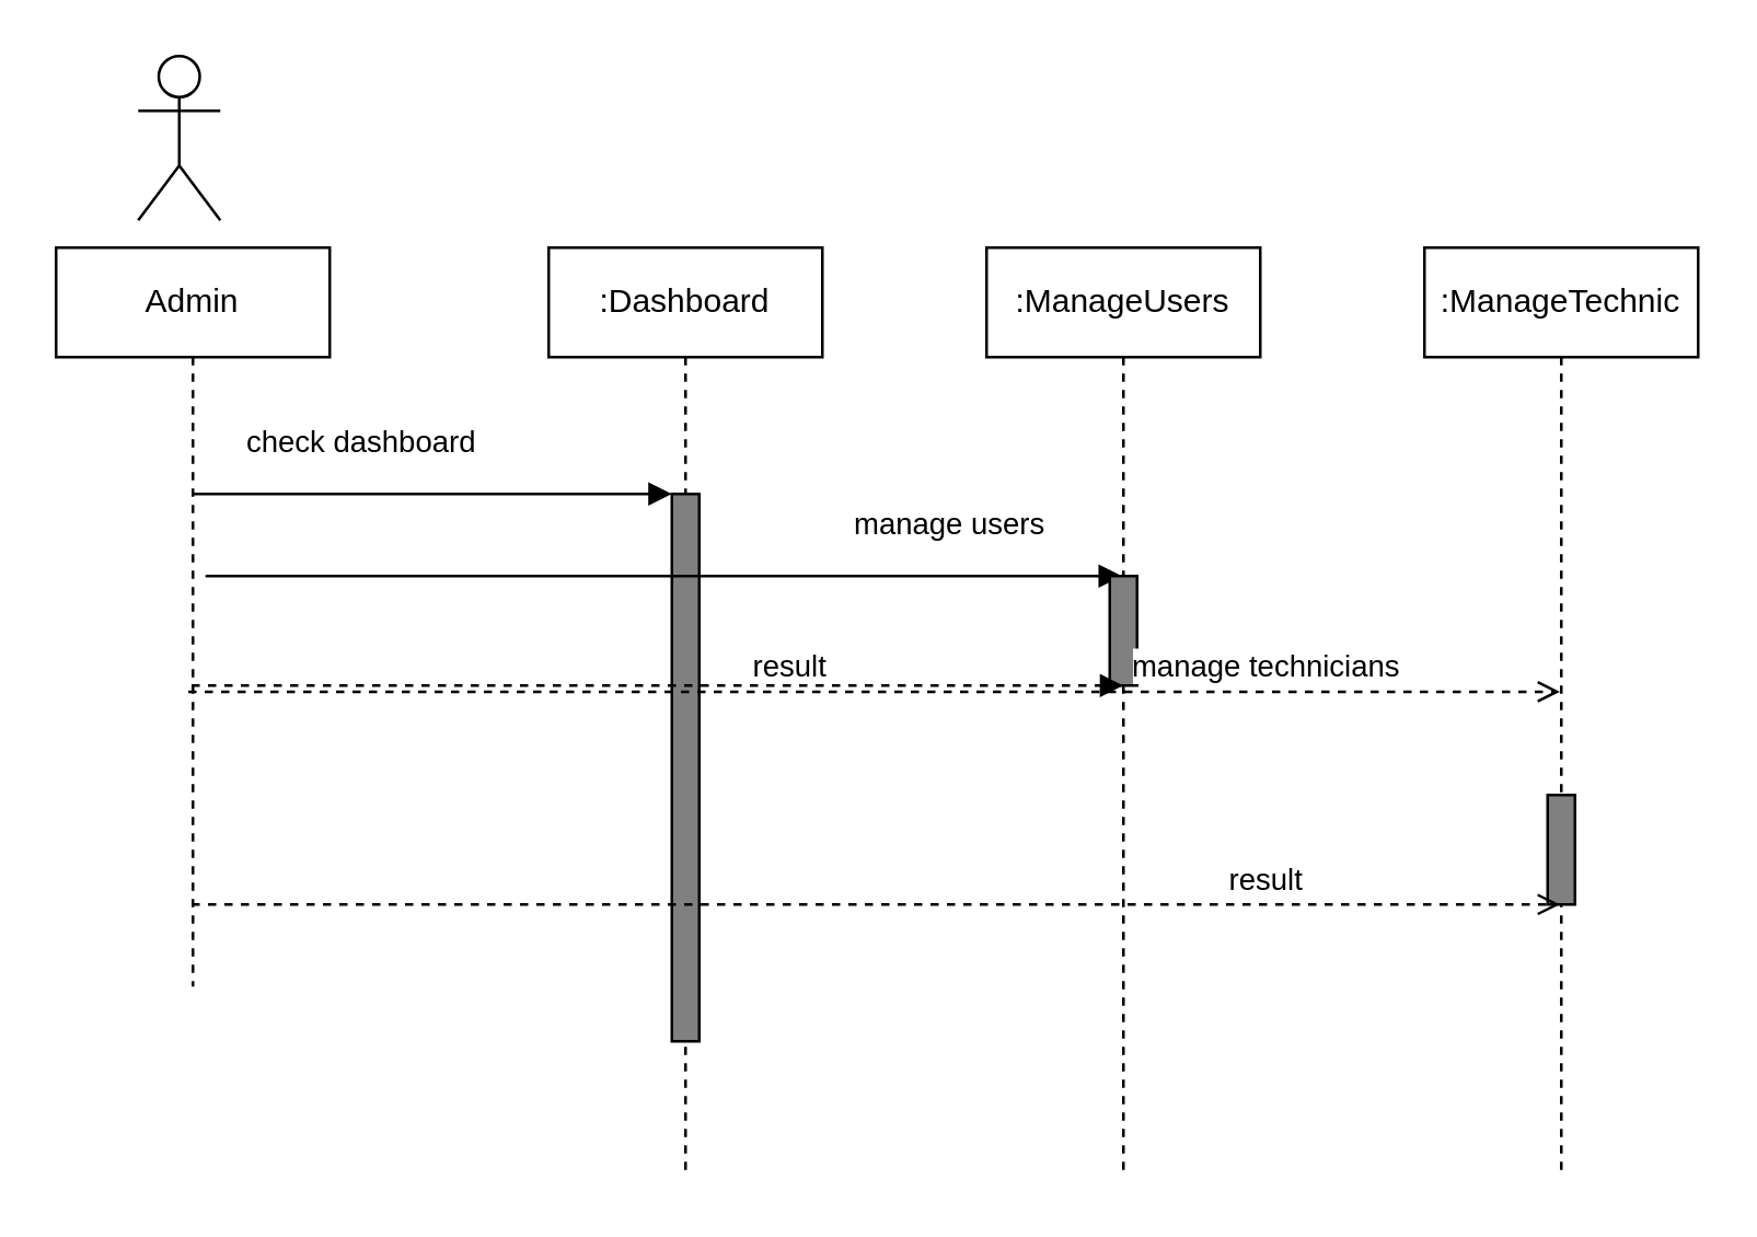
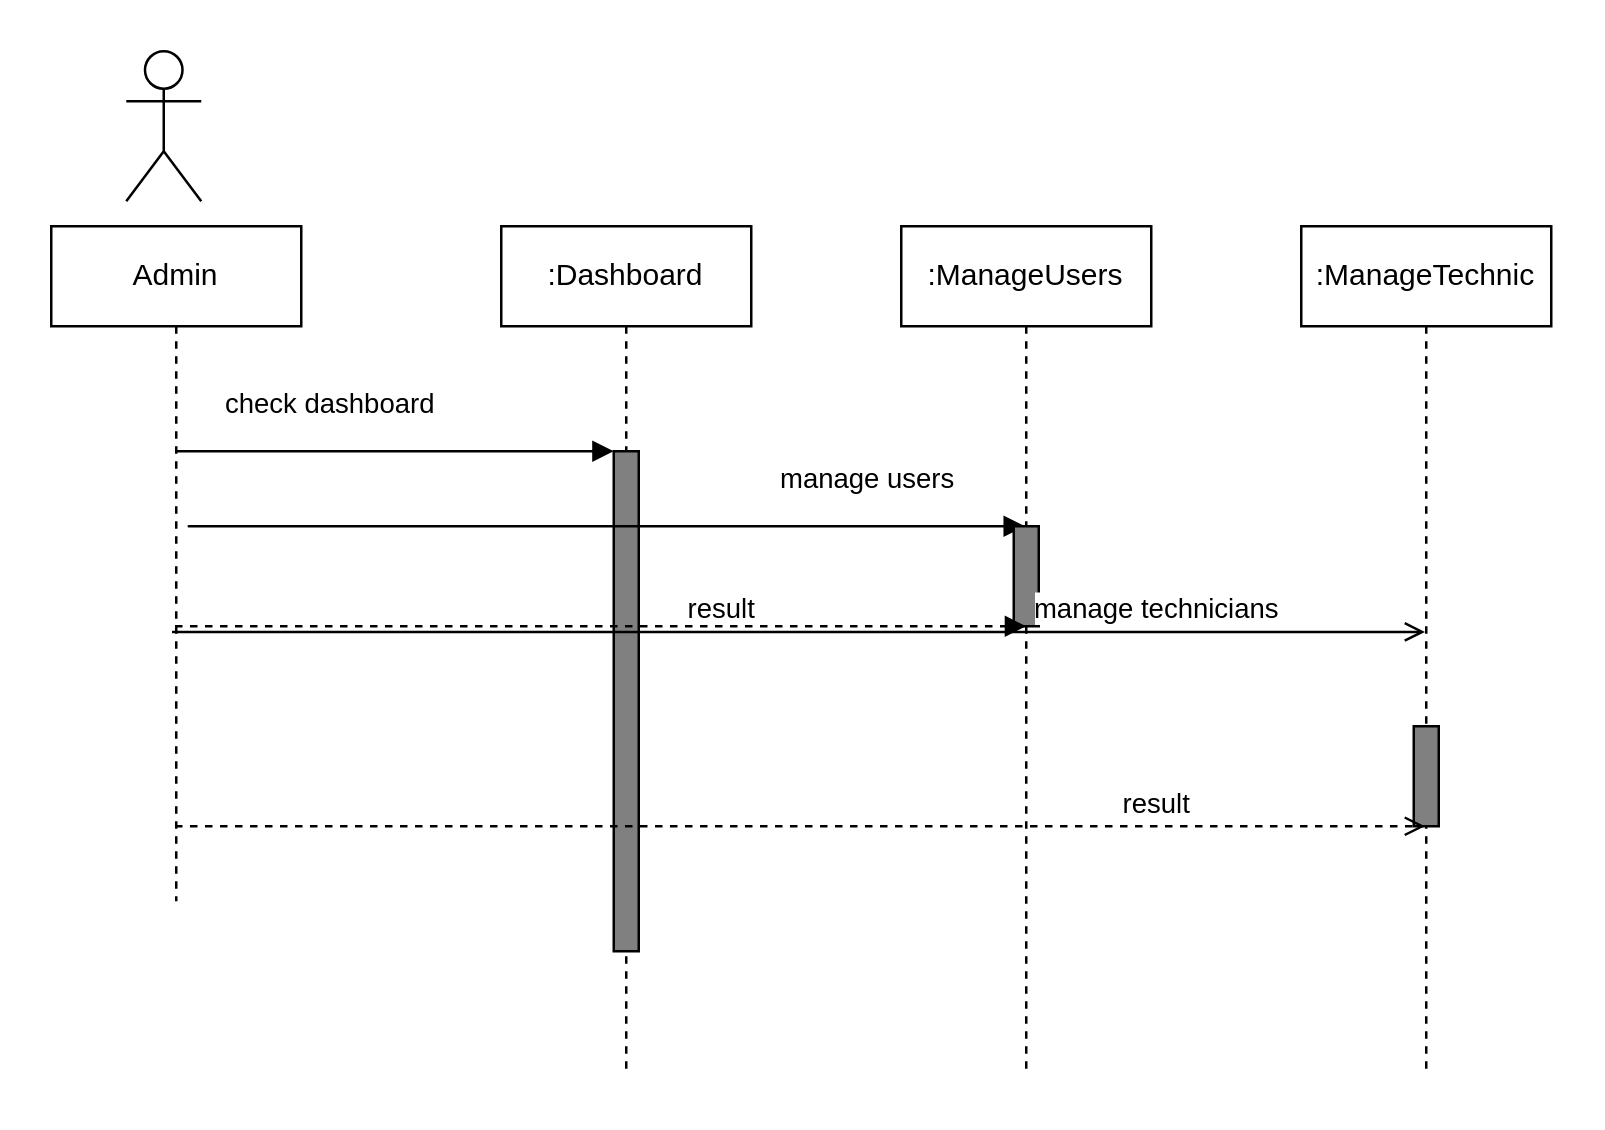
  <mxCell id="0" />
  <mxCell id="1" parent="0" />
  <mxCell id="2" value="Admin" style="shape=umlLifeline;perimeter=lifelinePerimeter;whiteSpace=wrap;html=1;container=1;collapsible=0;recursiveResize=0;outlineConnect=0;" vertex="1" parent="1"><mxGeometry x="20" y="90" width="100" height="270" as="geometry" /></mxCell>
  <mxCell id="3" value=":Dashboard" style="shape=umlLifeline;perimeter=lifelinePerimeter;whiteSpace=wrap;html=1;container=1;collapsible=0;recursiveResize=0;outlineConnect=0;" vertex="1" parent="1"><mxGeometry x="200" y="90" width="100" height="340" as="geometry" /></mxCell>
  <mxCell id="4" value="" style="html=1;points=[];perimeter=orthogonalPerimeter;fillColor=#808080;" vertex="1" parent="3"><mxGeometry x="45" y="90" width="10" height="200" as="geometry" /></mxCell>
  <mxCell id="5" value="check dashboard" style="html=1;verticalAlign=bottom;labelBackgroundColor=none;endArrow=block;endFill=1;endSize=6;align=left;" edge="1" parent="3" source="2"><mxGeometry x="-0.795" y="10" relative="1" as="geometry"><mxPoint x="-90" y="90" as="sourcePoint" /><mxPoint x="45" y="90" as="targetPoint" /><mxPoint as="offset" /></mxGeometry></mxCell>
  <mxCell id="6" value="manage users" style="html=1;verticalAlign=bottom;labelBackgroundColor=none;endArrow=block;endFill=1;endSize=6;align=left;" edge="1" parent="3" target="7"><mxGeometry x="0.621" y="10" relative="1" as="geometry"><mxPoint x="55" y="120" as="sourcePoint" /><mxPoint x="200.5" y="120" as="targetPoint" /><mxPoint as="offset" /><Array as="points"><mxPoint x="-130" y="120" /></Array></mxGeometry></mxCell>
  <mxCell id="7" value=":ManageUsers" style="shape=umlLifeline;perimeter=lifelinePerimeter;whiteSpace=wrap;html=1;container=1;collapsible=0;recursiveResize=0;outlineConnect=0;" vertex="1" parent="1"><mxGeometry x="360" y="90" width="100" height="340" as="geometry" /></mxCell>
  <mxCell id="8" value="" style="html=1;points=[];perimeter=orthogonalPerimeter;fillColor=#808080;" vertex="1" parent="7"><mxGeometry x="45" y="120" width="10" height="40" as="geometry" /></mxCell>
  <mxCell id="9" value=":ManageTechnic" style="shape=umlLifeline;perimeter=lifelinePerimeter;whiteSpace=wrap;html=1;container=1;collapsible=0;recursiveResize=0;outlineConnect=0;" vertex="1" parent="1"><mxGeometry x="520" y="90" width="100" height="340" as="geometry" /></mxCell>
  <mxCell id="10" value="" style="html=1;points=[];perimeter=orthogonalPerimeter;fillColor=#808080;" vertex="1" parent="9"><mxGeometry x="45" y="200" width="10" height="40" as="geometry" /></mxCell>
  <mxCell id="11" value="" style="html=1;verticalAlign=bottom;labelBackgroundColor=none;endArrow=block;endFill=1;dashed=1;" edge="1" parent="1" source="2"><mxGeometry width="160" relative="1" as="geometry"><mxPoint x="120" y="250" as="sourcePoint" /><mxPoint x="410" y="250" as="targetPoint" /></mxGeometry></mxCell>
  <mxCell id="12" value="result" style="edgeLabel;html=1;align=center;verticalAlign=middle;resizable=0;points=[];" vertex="1" connectable="0" parent="11"><mxGeometry x="0.281" y="8" relative="1" as="geometry"><mxPoint as="offset" /></mxGeometry></mxCell>
- <mxCell id="13" value="" style="html=1;verticalAlign=bottom;labelBackgroundColor=none;endArrow=open;endFill=1;dashed=1;exitX=0.483;exitY=0.601;exitDx=0;exitDy=0;exitPerimeter=0;" edge="1" parent="1" source="2" target="9"><mxGeometry width="160" relative="1" as="geometry"><mxPoint x="120" y="290" as="sourcePoint" /><mxPoint x="410" y="290" as="targetPoint" /></mxGeometry></mxCell>
+ <mxCell id="13" value="" style="html=1;verticalAlign=bottom;labelBackgroundColor=none;endArrow=open;endFill=1;dashed=0;exitX=0.483;exitY=0.601;exitDx=0;exitDy=0;exitPerimeter=0;" edge="1" parent="1" source="2" target="9"><mxGeometry width="160" relative="1" as="geometry"><mxPoint x="120" y="290" as="sourcePoint" /><mxPoint x="410" y="290" as="targetPoint" /></mxGeometry></mxCell>
  <mxCell id="14" value="manage technicians" style="edgeLabel;html=1;align=center;verticalAlign=middle;resizable=0;points=[];" vertex="1" connectable="0" parent="13"><mxGeometry x="0.281" y="8" relative="1" as="geometry"><mxPoint x="72" y="-2" as="offset" /></mxGeometry></mxCell>
  <mxCell id="15" value="" style="html=1;verticalAlign=bottom;labelBackgroundColor=none;endArrow=open;endFill=1;dashed=1;" edge="1" parent="1" source="2"><mxGeometry width="160" relative="1" as="geometry"><mxPoint x="120" y="330" as="sourcePoint" /><mxPoint x="569.5" y="330" as="targetPoint" /></mxGeometry></mxCell>
  <mxCell id="16" value="result" style="edgeLabel;html=1;align=center;verticalAlign=middle;resizable=0;points=[];" vertex="1" connectable="0" parent="15"><mxGeometry x="0.281" y="8" relative="1" as="geometry"><mxPoint x="72" y="-2" as="offset" /></mxGeometry></mxCell>
  <mxCell id="17" value="" style="shape=umlActor;verticalLabelPosition=bottom;verticalAlign=top;html=1;" vertex="1" parent="1"><mxGeometry x="50" y="20" width="30" height="60" as="geometry" /></mxCell>
